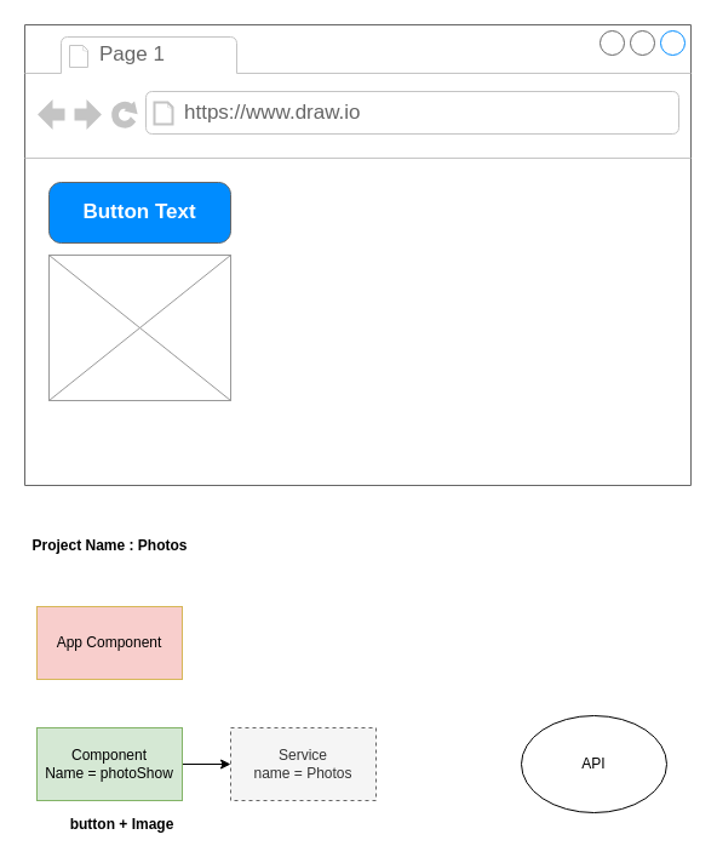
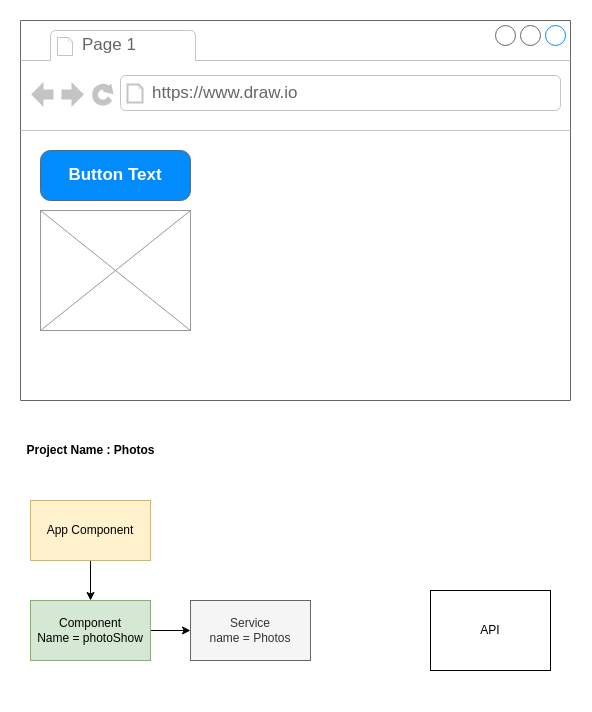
  <mxCell id="0" />
  <mxCell id="1" parent="0" />
  <mxCell id="2" value="" style="strokeWidth=1;shadow=0;dashed=0;align=center;html=1;shape=mxgraph.mockup.containers.browserWindow;rSize=0;strokeColor=#666666;strokeColor2=#008cff;strokeColor3=#c4c4c4;mainText=,;recursiveResize=0;" parent="1" vertex="1"><mxGeometry x="20" y="20" width="550" height="380" as="geometry" /></mxCell>
  <mxCell id="3" value="Page 1" style="strokeWidth=1;shadow=0;dashed=0;align=center;html=1;shape=mxgraph.mockup.containers.anchor;fontSize=17;fontColor=#666666;align=left;" parent="2" vertex="1"><mxGeometry x="60" y="12" width="110" height="26" as="geometry" /></mxCell>
  <mxCell id="4" value="https://www.draw.io" style="strokeWidth=1;shadow=0;dashed=0;align=center;html=1;shape=mxgraph.mockup.containers.anchor;rSize=0;fontSize=17;fontColor=#666666;align=left;" parent="2" vertex="1"><mxGeometry x="130" y="60" width="250" height="26" as="geometry" /></mxCell>
  <mxCell id="5" value="Button Text" style="strokeWidth=1;shadow=0;dashed=0;align=center;html=1;shape=mxgraph.mockup.buttons.button;strokeColor=#666666;fontColor=#ffffff;mainText=;buttonStyle=round;fontSize=17;fontStyle=1;fillColor=#008cff;whiteSpace=wrap;" parent="2" vertex="1"><mxGeometry x="20" y="130" width="150" height="50" as="geometry" /></mxCell>
  <mxCell id="6" value="" style="verticalLabelPosition=bottom;shadow=0;dashed=0;align=center;html=1;verticalAlign=top;strokeWidth=1;shape=mxgraph.mockup.graphics.simpleIcon;strokeColor=#999999;" parent="2" vertex="1"><mxGeometry x="20" y="190" width="150" height="120" as="geometry" /></mxCell>
- <mxCell id="8" value="App Component" style="rounded=0;whiteSpace=wrap;html=1;fillColor=#f8cecc;strokeColor=#d6b656;" parent="1" vertex="1"><mxGeometry x="30" y="500" width="120" height="60" as="geometry" /></mxCell>
+ <mxCell id="7" value="" style="edgeStyle=orthogonalEdgeStyle;rounded=0;orthogonalLoop=1;jettySize=auto;html=1;" parent="1" source="8" target="10" edge="1"><mxGeometry relative="1" as="geometry" /></mxCell>
+ <mxCell id="8" value="App Component" style="rounded=0;whiteSpace=wrap;html=1;fillColor=#fff2cc;strokeColor=#d6b656;" parent="1" vertex="1"><mxGeometry x="30" y="500" width="120" height="60" as="geometry" /></mxCell>
  <mxCell id="9" style="edgeStyle=orthogonalEdgeStyle;rounded=0;orthogonalLoop=1;jettySize=auto;html=1;exitX=1;exitY=0.5;exitDx=0;exitDy=0;entryX=0;entryY=0.5;entryDx=0;entryDy=0;" parent="1" source="10" target="12" edge="1"><mxGeometry relative="1" as="geometry" /></mxCell>
  <mxCell id="10" value="Component&lt;br&gt;Name = photoShow" style="rounded=0;whiteSpace=wrap;html=1;fillColor=#d5e8d4;strokeColor=#82b366;" parent="1" vertex="1"><mxGeometry x="30" y="600" width="120" height="60" as="geometry" /></mxCell>
  <mxCell id="11" value="Project Name : Photos" style="text;html=1;align=center;verticalAlign=middle;resizable=0;points=[];autosize=1;fontStyle=1" parent="1" vertex="1"><mxGeometry x="20" y="440" width="140" height="20" as="geometry" /></mxCell>
- <mxCell id="12" value="Service&lt;br&gt;name = Photos" style="rounded=0;whiteSpace=wrap;html=1;fillColor=#f5f5f5;strokeColor=#666666;fontColor=#333333;dashed=1;" parent="1" vertex="1"><mxGeometry x="190" y="600" width="120" height="60" as="geometry" /></mxCell>
- <mxCell id="13" value="API" style="ellipse;whiteSpace=wrap;html=1;" parent="1" vertex="1"><mxGeometry x="430" y="590" width="120" height="80" as="geometry" /></mxCell>
- <mxCell id="14" value="button + Image" style="text;html=1;align=center;verticalAlign=middle;resizable=0;points=[];autosize=1;fontStyle=1" parent="1" vertex="1"><mxGeometry x="50" y="670" width="100" height="20" as="geometry" /></mxCell>
+ <mxCell id="12" value="Service&lt;br&gt;name = Photos" style="rounded=0;whiteSpace=wrap;html=1;fillColor=#f5f5f5;strokeColor=#666666;fontColor=#333333;" parent="1" vertex="1"><mxGeometry x="190" y="600" width="120" height="60" as="geometry" /></mxCell>
+ <mxCell id="13" value="API" style="whiteSpace=wrap;html=1;rounded=0;" parent="1" vertex="1"><mxGeometry x="430" y="590" width="120" height="80" as="geometry" /></mxCell>
